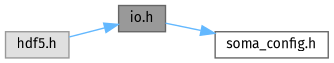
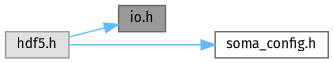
  digraph {
    fontname="Fira Sans"
    rankdir=LR
    node [fontname="Fira Sans" fontsize=10 shape=box style=filled]
    edge [color=steelblue1 fontname="Fira Sans" fontsize=10 labelfontname=Helvetica labelfontsize=10 style=solid]
    n1 [color=gray40 fillcolor=grey60 fontcolor=black height=0.2 label="io.h" width=0.4]
    n2 [color=grey40 fillcolor=white height=0.2 label="soma_config.h" width=0.4]
    n3 [color=grey60 fillcolor="#E0E0E0" height=0.2 label="hdf5.h" width=0.4]
-   n1 -> n2
+   n3 -> n2
    n3 -> n1
  }
